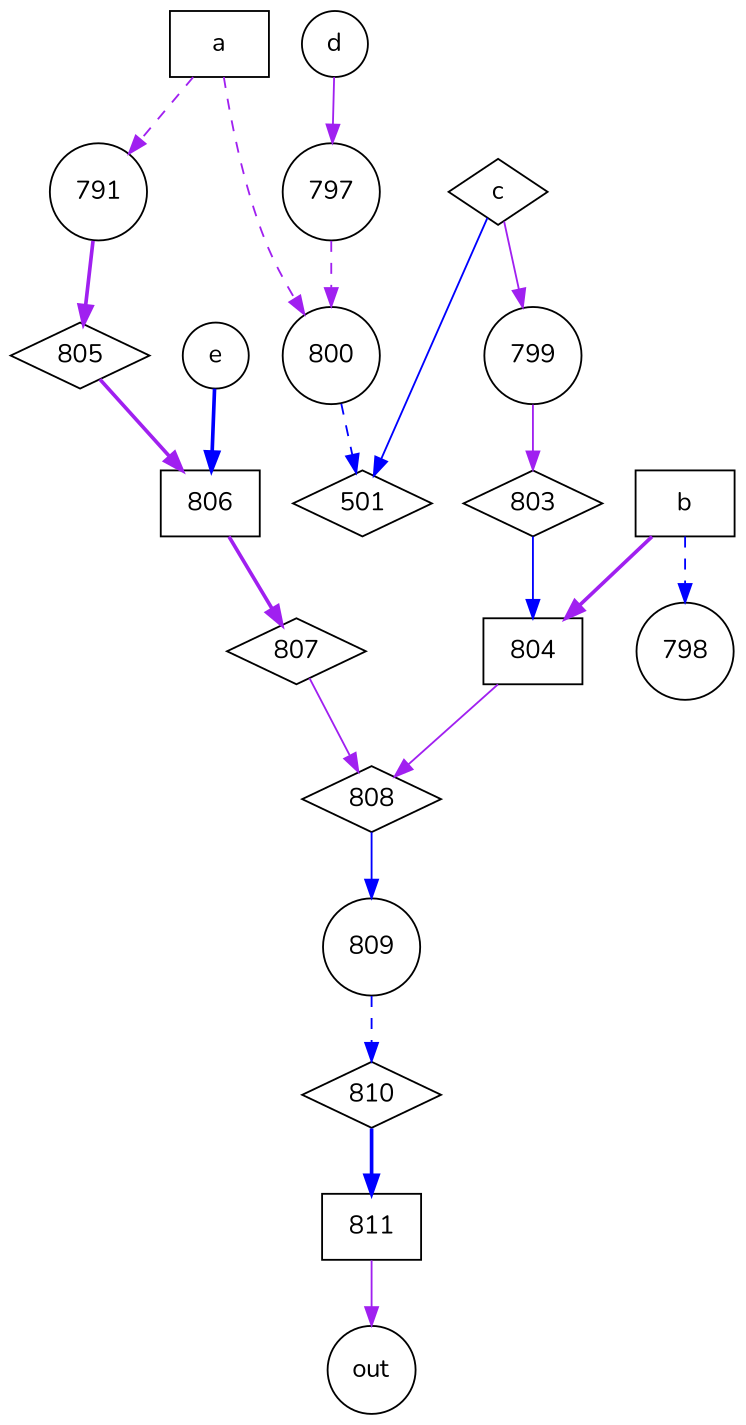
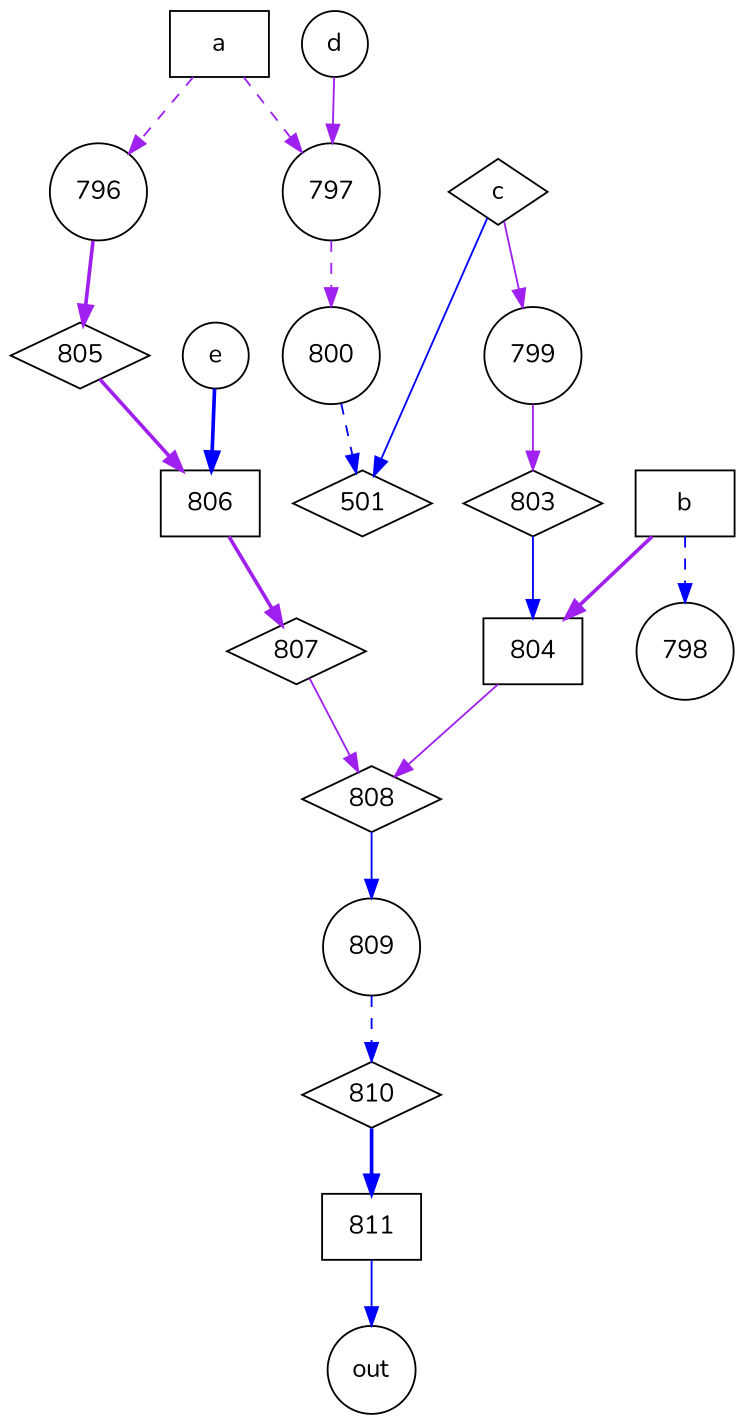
  strict digraph {
    fontname=Nunito
    node [fontname=Nunito shape=circle]
    edge [color=purple fontname=Nunito style=solid]
    811 [shape=box]
    out
    a [shape=box]
-   796 [label=791]
+   796
    800
    805 [shape=diamond]
    n7 [label=501 shape=diamond]
    803 [shape=diamond]
    804 [shape=box]
    806 [shape=box]
    808 [shape=diamond]
    807 [shape=diamond]
    809
    810 [shape=diamond]
    b [shape=box]
    798
    c [shape=diamond]
    799
    d
    797
    e
-   811 -> out
+   811 -> out [color=blue]
    a -> 796 [style=dashed]
-   a -> 800 [style=dashed]
+   a -> 797 [style=dashed]
    796 -> 805 [style=bold]
    800 -> n7 [color=blue style=dashed]
    805 -> 806 [style=bold]
    803 -> 804 [color=blue]
    804 -> 808
    806 -> 807 [style=bold]
    808 -> 809 [color=blue]
    807 -> 808
    809 -> 810 [color=blue style=dashed]
    810 -> 811 [color=blue style=bold]
    b -> 804 [style=bold]
    b -> 798 [color=blue style=dashed]
    c -> n7 [color=blue]
    c -> 799
    799 -> 803
    d -> 797
    797 -> 800 [style=dashed]
    e -> 806 [color=blue style=bold]
  }
